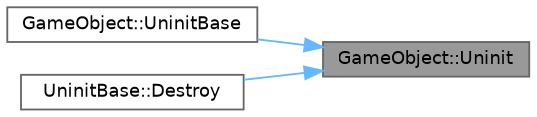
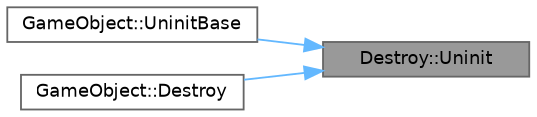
  digraph {
    rankdir=RL
    node [color=grey40 fillcolor=white fontname=Helvetica fontsize=10 shape=box style=filled]
    edge [color=steelblue1 dir=back fontname=Helvetica fontsize=10 labelfontname=Helvetica labelfontsize=10 style=solid]
-   n1 [color=gray40 fillcolor=grey60 fontcolor=black height=0.2 label="GameObject::Uninit" width=0.4]
+   n1 [color=gray40 fillcolor=grey60 fontcolor=black height=0.2 label="Destroy::Uninit" width=0.4]
    n2 [height=0.2 label="GameObject::UninitBase" width=0.4]
-   n3 [height=0.2 label="UninitBase::Destroy" width=0.4]
+   n3 [height=0.2 label="GameObject::Destroy" width=0.4]
    n1 -> n2
    n1 -> n3
  }
